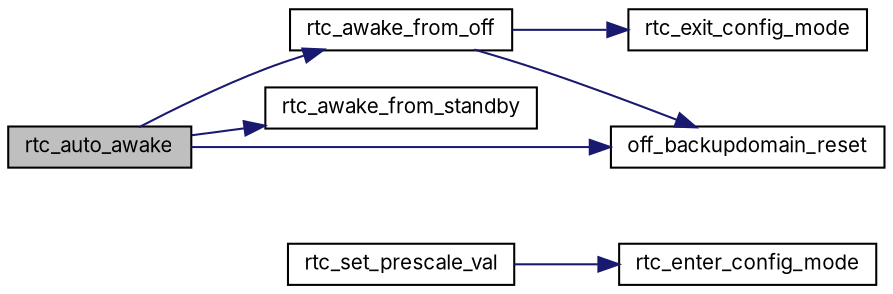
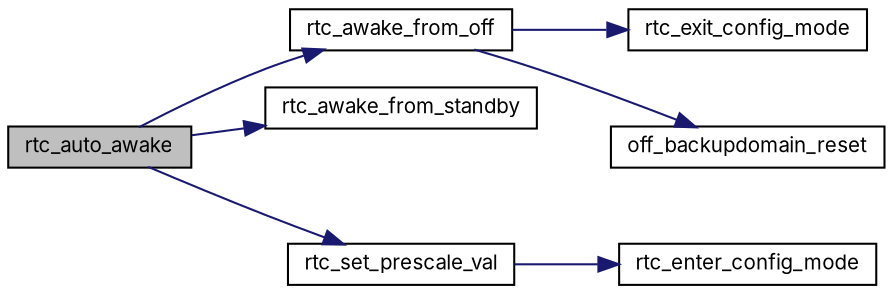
  digraph {
    fontname=Inter
    rankdir=LR
    node [color=black fillcolor=white fontname=Inter fontsize=10 shape=record style=filled]
    edge [color=midnightblue fontname=Inter fontsize=10 labelfontname=Helvetica labelfontsize=10 style=solid]
    n1 [fillcolor=grey75 fontcolor=black height=0.2 label=rtc_auto_awake width=0.4]
    n2 [height=0.2 label=rtc_awake_from_off width=0.4]
    n3 [height=0.2 label=rtc_awake_from_standby width=0.4]
    n4 [height=0.2 label=rtc_set_prescale_val width=0.4]
    n5 [height=0.2 label=off_backupdomain_reset width=0.4]
    n6 [height=0.2 label=rtc_exit_config_mode width=0.4]
    n7 [height=0.2 label=rtc_enter_config_mode width=0.4]
    n1 -> n2
    n1 -> n3
-   n1 -> n5
+   n1 -> n4
    n2 -> n5
    n2 -> n6
    n4 -> n7
  }
